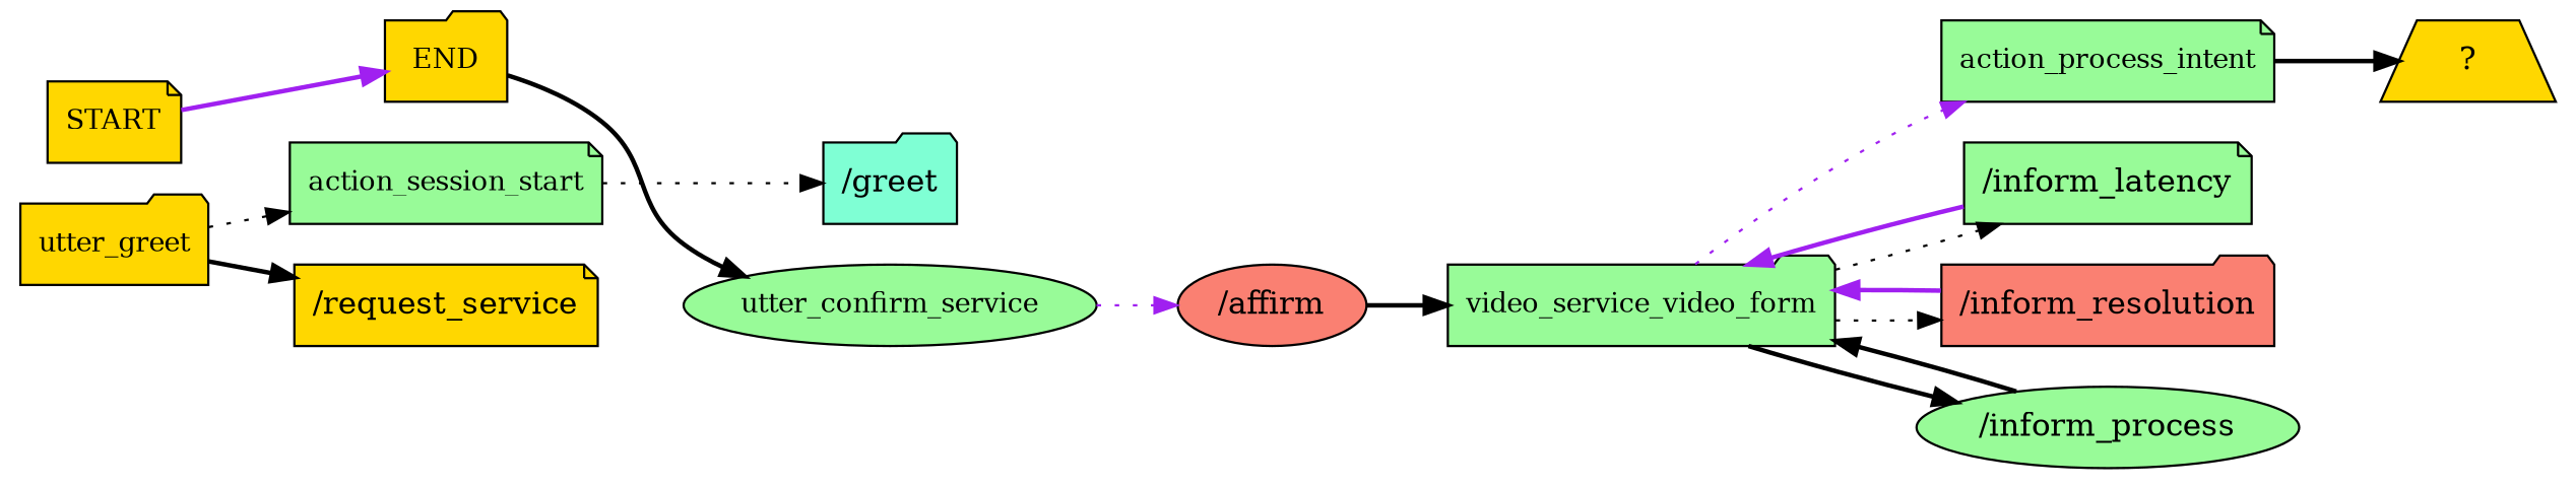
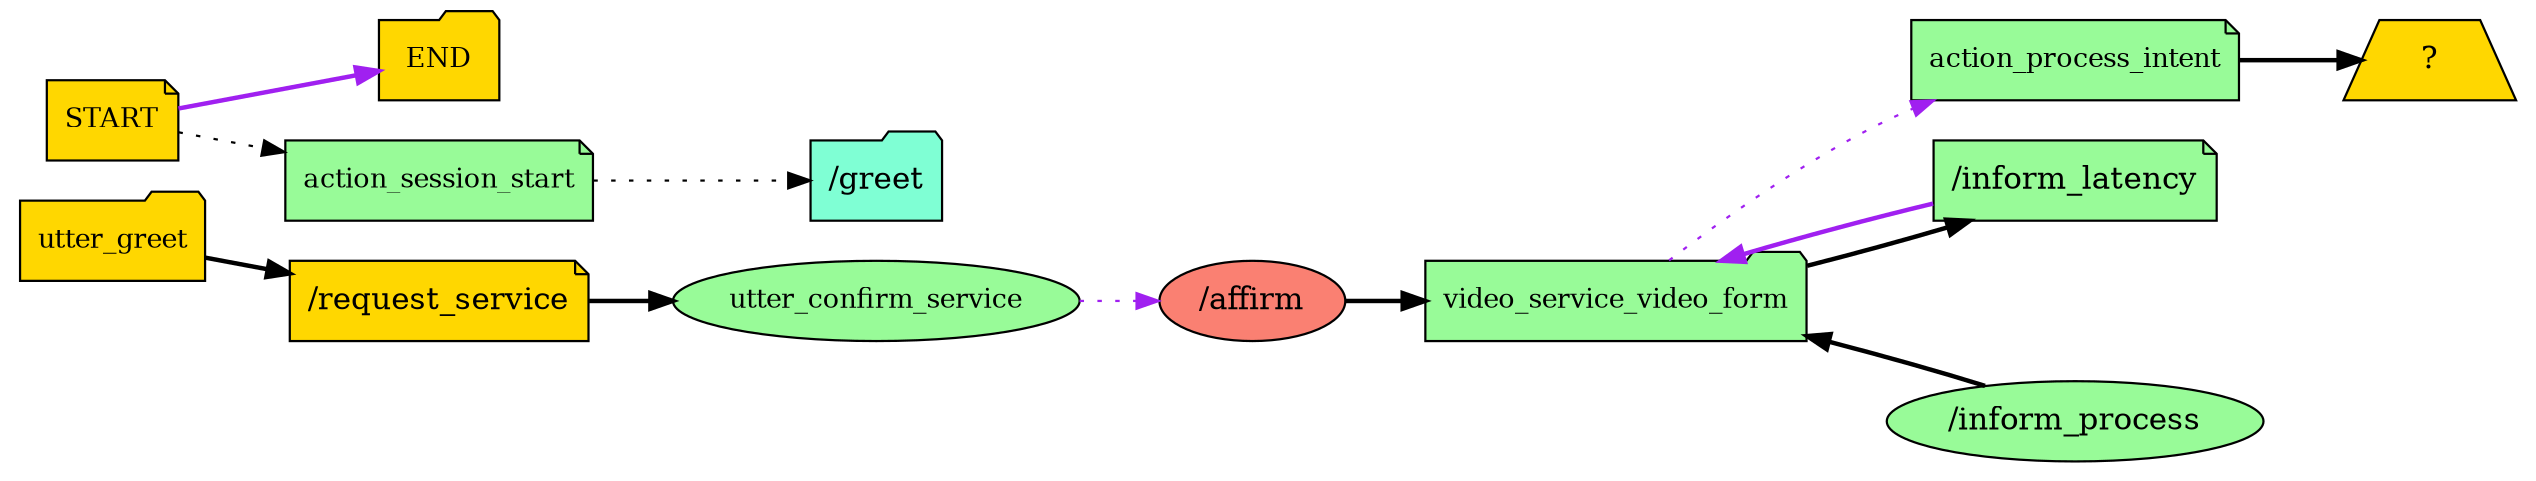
  digraph {
    rankdir=LR
    node [fillcolor=palegreen shape=note style=filled]
    edge [color=black style=bold]
    n1 [fillcolor=gold fontsize=12 label=START]
    n2 [fillcolor=gold fontsize=12 label=END shape=folder]
    n3 [fontsize=12 label=action_session_start]
    n4 [fillcolor=aquamarine label="/greet" shape=folder]
    n5 [fillcolor=gold fontsize=12 label=utter_greet shape=folder]
    n6 [fillcolor=gold label="/request_service"]
    n7 [fontsize=12 label=utter_confirm_service shape=ellipse]
    n8 [fillcolor=salmon label="/affirm" shape=ellipse]
    n9 [fontsize=12 label=video_service_video_form shape=folder]
    n10 [fontsize=12 label=action_process_intent]
    n11 [label="/inform_latency"]
-   n12 [fillcolor=salmon label="/inform_resolution" shape=folder]
    n13 [label="/inform_process" shape=ellipse]
    n14 [fillcolor=gold label="  ?  " shape=trapezium]
    n1 -> n2 [color=purple]
-   n5 -> n3 [style=dotted]
+   n1 -> n3 [style=dotted]
    n3 -> n4 [style=dotted]
    n5 -> n6
-   n2 -> n7
+   n6 -> n7
    n7 -> n8 [color=purple style=dotted]
    n8 -> n9
    n9 -> n10 [color=purple style=dotted]
-   n9 -> n11 [style=dotted]
-   n9 -> n12 [style=dotted]
-   n9 -> n13
+   n9 -> n11
    n10 -> n14
    n11 -> n9 [color=purple]
-   n12 -> n9 [color=purple]
    n13 -> n9
  }
